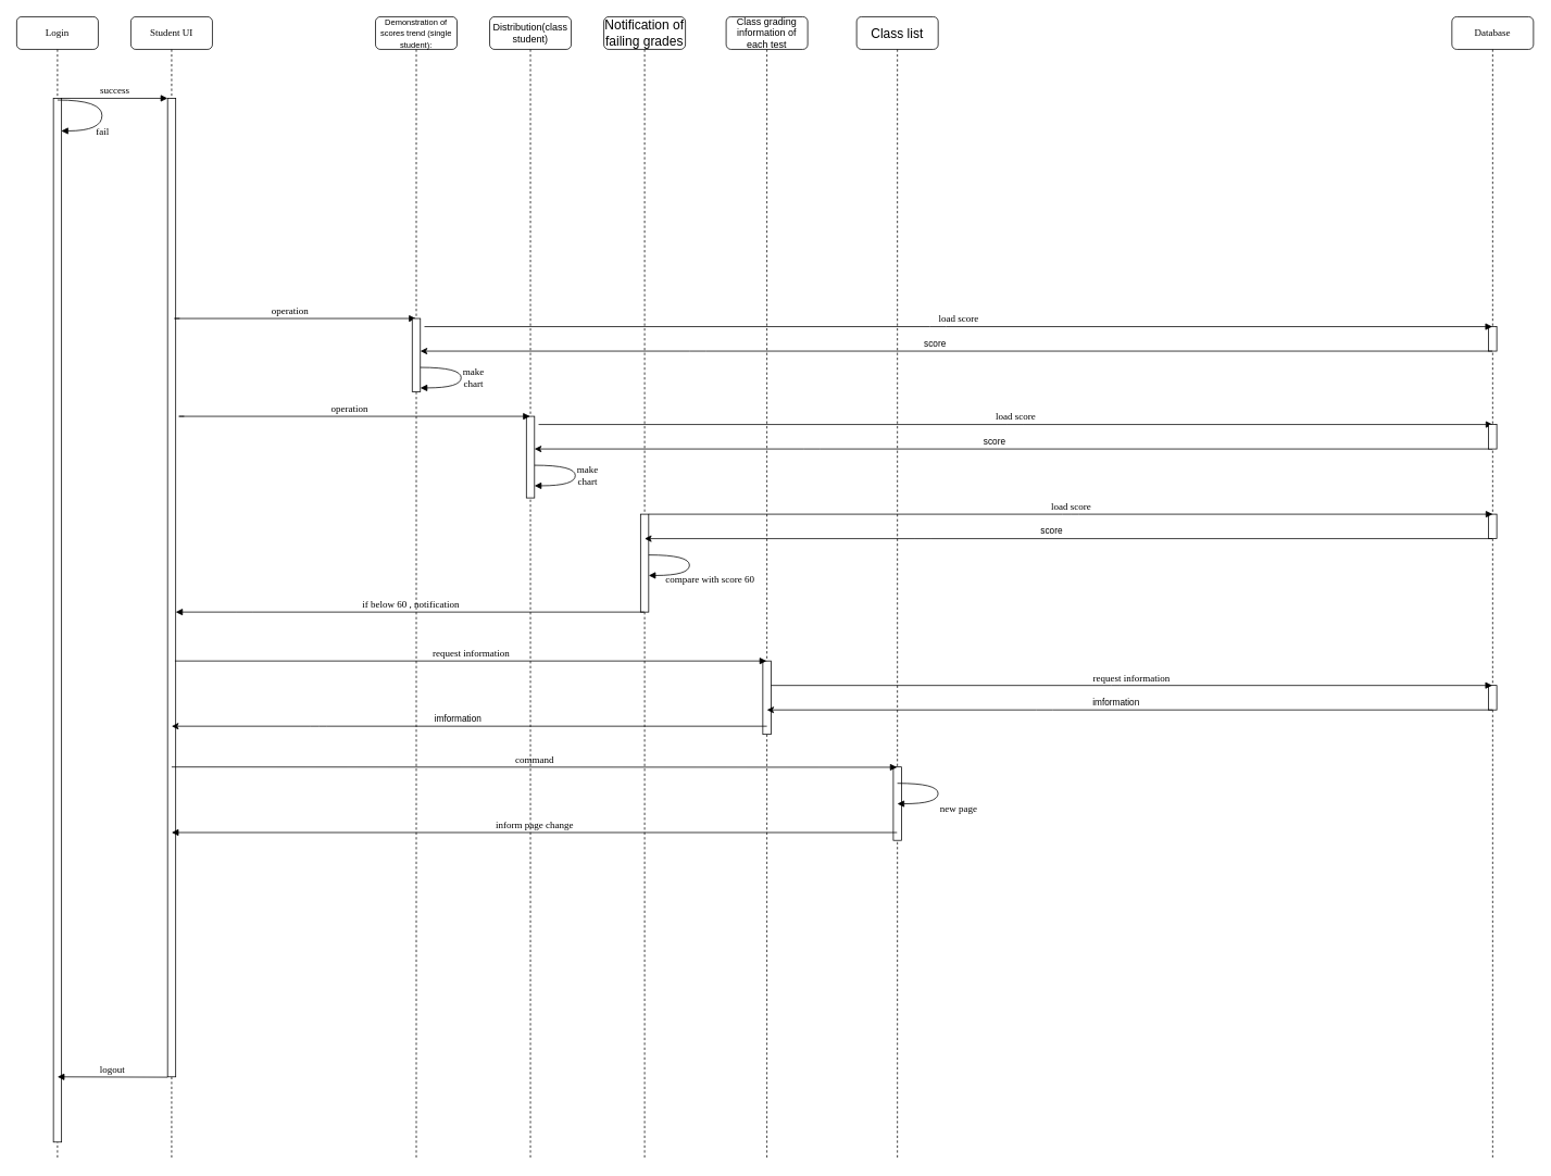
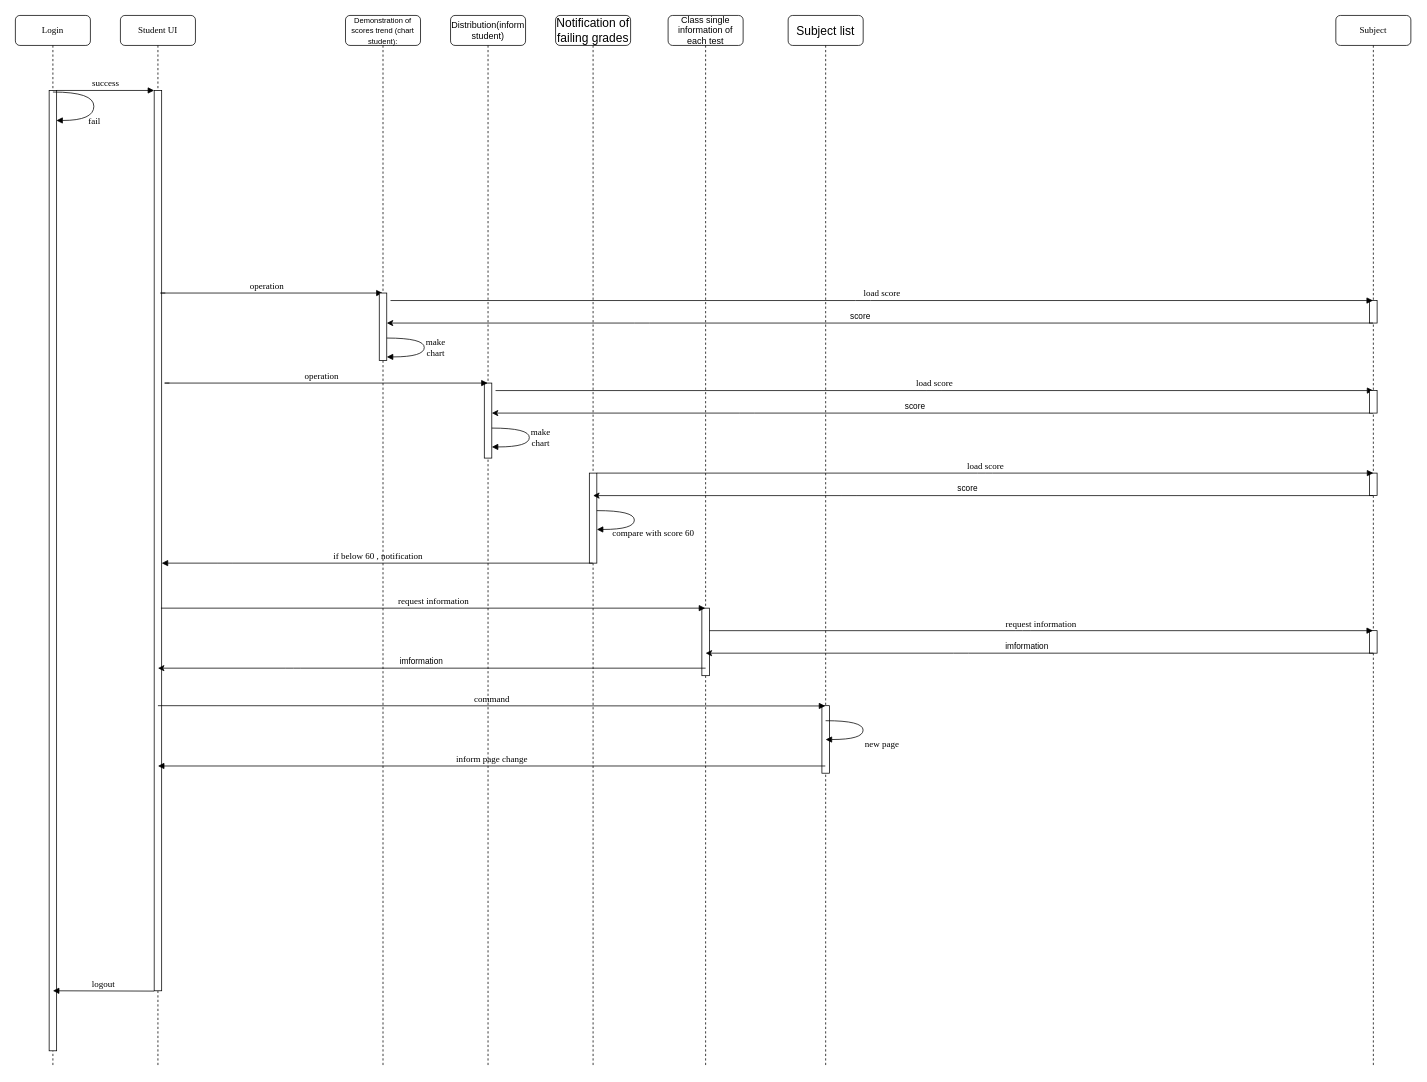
  <mxCell id="0" />
  <mxCell id="1" parent="0" />
  <mxCell id="2" value="Student UI" style="shape=umlLifeline;perimeter=lifelinePerimeter;whiteSpace=wrap;html=1;container=1;collapsible=0;recursiveResize=0;outlineConnect=0;rounded=1;shadow=0;comic=0;labelBackgroundColor=none;strokeWidth=1;fontFamily=Verdana;fontSize=12;align=center;" parent="1" vertex="1"><mxGeometry x="160" y="20" width="100" height="1400" as="geometry" /></mxCell>
  <mxCell id="3" value="" style="html=1;points=[];perimeter=orthogonalPerimeter;rounded=0;shadow=0;comic=0;labelBackgroundColor=none;strokeWidth=1;fontFamily=Verdana;fontSize=12;align=center;" parent="2" vertex="1"><mxGeometry x="45" y="100" width="10" height="1200" as="geometry" /></mxCell>
- <mxCell id="4" value="&lt;span lang=&quot;EN-US&quot; style=&quot;font-family: &amp;#34;calibri&amp;#34; , sans-serif&quot;&gt;&lt;font style=&quot;font-size: 10px&quot;&gt;Demonstration of scores trend (single student):&lt;/font&gt;&lt;/span&gt;" style="shape=umlLifeline;perimeter=lifelinePerimeter;whiteSpace=wrap;html=1;container=1;collapsible=0;recursiveResize=0;outlineConnect=0;rounded=1;shadow=0;comic=0;labelBackgroundColor=none;strokeWidth=1;fontFamily=Verdana;fontSize=12;align=center;" parent="1" vertex="1"><mxGeometry x="460" y="20" width="100" height="1400" as="geometry" /></mxCell>
- <mxCell id="5" value="&lt;span lang=&quot;EN-US&quot; style=&quot;font-family: &amp;#34;calibri&amp;#34; , sans-serif&quot;&gt;&lt;font style=&quot;font-size: 12px&quot;&gt;Distribution(class student)&lt;/font&gt;&lt;/span&gt;" style="shape=umlLifeline;perimeter=lifelinePerimeter;whiteSpace=wrap;html=1;container=1;collapsible=0;recursiveResize=0;outlineConnect=0;rounded=1;shadow=0;comic=0;labelBackgroundColor=none;strokeWidth=1;fontFamily=Verdana;fontSize=12;align=center;" parent="1" vertex="1"><mxGeometry x="600" y="20" width="100" height="1400" as="geometry" /></mxCell>
+ <mxCell id="4" value="&lt;span lang=&quot;EN-US&quot; style=&quot;font-family: &amp;#34;calibri&amp;#34; , sans-serif&quot;&gt;&lt;font style=&quot;font-size: 10px&quot;&gt;Demonstration of scores trend (chart student):&lt;/font&gt;&lt;/span&gt;" style="shape=umlLifeline;perimeter=lifelinePerimeter;whiteSpace=wrap;html=1;container=1;collapsible=0;recursiveResize=0;outlineConnect=0;rounded=1;shadow=0;comic=0;labelBackgroundColor=none;strokeWidth=1;fontFamily=Verdana;fontSize=12;align=center;" parent="1" vertex="1"><mxGeometry x="460" y="20" width="100" height="1400" as="geometry" /></mxCell>
+ <mxCell id="5" value="&lt;span lang=&quot;EN-US&quot; style=&quot;font-family: &amp;#34;calibri&amp;#34; , sans-serif&quot;&gt;&lt;font style=&quot;font-size: 12px&quot;&gt;Distribution(inform student)&lt;/font&gt;&lt;/span&gt;" style="shape=umlLifeline;perimeter=lifelinePerimeter;whiteSpace=wrap;html=1;container=1;collapsible=0;recursiveResize=0;outlineConnect=0;rounded=1;shadow=0;comic=0;labelBackgroundColor=none;strokeWidth=1;fontFamily=Verdana;fontSize=12;align=center;" parent="1" vertex="1"><mxGeometry x="600" y="20" width="100" height="1400" as="geometry" /></mxCell>
  <mxCell id="6" value="&lt;span lang=&quot;EN-US&quot; style=&quot;font-size: 12.0pt ; font-family: &amp;#34;calibri&amp;#34; , sans-serif&quot;&gt;Notification of failing grades&lt;/span&gt;" style="shape=umlLifeline;perimeter=lifelinePerimeter;whiteSpace=wrap;html=1;container=1;collapsible=0;recursiveResize=0;outlineConnect=0;rounded=1;shadow=0;comic=0;labelBackgroundColor=none;strokeWidth=1;fontFamily=Verdana;fontSize=12;align=center;" parent="1" vertex="1"><mxGeometry x="740" y="20" width="100" height="1400" as="geometry" /></mxCell>
  <mxCell id="7" value="" style="html=1;points=[];perimeter=orthogonalPerimeter;rounded=0;shadow=0;comic=0;labelBackgroundColor=none;strokeWidth=1;fontFamily=Verdana;fontSize=12;align=center;" vertex="1" parent="6"><mxGeometry x="45" y="610" width="10" height="120" as="geometry" /></mxCell>
- <mxCell id="8" value="Database" style="shape=umlLifeline;perimeter=lifelinePerimeter;whiteSpace=wrap;html=1;container=1;collapsible=0;recursiveResize=0;outlineConnect=0;rounded=1;shadow=0;comic=0;labelBackgroundColor=none;strokeWidth=1;fontFamily=Verdana;fontSize=12;align=center;" parent="1" vertex="1"><mxGeometry x="1780" y="20" width="100" height="1400" as="geometry" /></mxCell>
+ <mxCell id="8" value="Subject" style="shape=umlLifeline;perimeter=lifelinePerimeter;whiteSpace=wrap;html=1;container=1;collapsible=0;recursiveResize=0;outlineConnect=0;rounded=1;shadow=0;comic=0;labelBackgroundColor=none;strokeWidth=1;fontFamily=Verdana;fontSize=12;align=center;" parent="1" vertex="1"><mxGeometry x="1780" y="20" width="100" height="1400" as="geometry" /></mxCell>
  <mxCell id="9" value="" style="html=1;points=[];perimeter=orthogonalPerimeter;rounded=0;shadow=0;comic=0;labelBackgroundColor=none;strokeColor=#000000;strokeWidth=1;fillColor=#FFFFFF;fontFamily=Verdana;fontSize=12;fontColor=#000000;align=center;" vertex="1" parent="8"><mxGeometry x="45" y="610" width="10" height="30" as="geometry" /></mxCell>
  <mxCell id="10" value="" style="html=1;points=[];perimeter=orthogonalPerimeter;rounded=0;shadow=0;comic=0;labelBackgroundColor=none;strokeColor=#000000;strokeWidth=1;fillColor=#FFFFFF;fontFamily=Verdana;fontSize=12;fontColor=#000000;align=center;" vertex="1" parent="8"><mxGeometry x="45" y="820" width="10" height="30" as="geometry" /></mxCell>
  <mxCell id="11" value="Login" style="shape=umlLifeline;perimeter=lifelinePerimeter;whiteSpace=wrap;html=1;container=1;collapsible=0;recursiveResize=0;outlineConnect=0;rounded=1;shadow=0;comic=0;labelBackgroundColor=none;strokeWidth=1;fontFamily=Verdana;fontSize=12;align=center;" parent="1" vertex="1"><mxGeometry x="20" y="20" width="100" height="1400" as="geometry" /></mxCell>
  <mxCell id="12" value="" style="html=1;points=[];perimeter=orthogonalPerimeter;rounded=0;shadow=0;comic=0;labelBackgroundColor=none;strokeWidth=1;fontFamily=Verdana;fontSize=12;align=center;" parent="11" vertex="1"><mxGeometry x="45" y="100" width="10" height="1280" as="geometry" /></mxCell>
  <mxCell id="13" value="" style="html=1;points=[];perimeter=orthogonalPerimeter;rounded=0;shadow=0;comic=0;labelBackgroundColor=none;strokeWidth=1;fontFamily=Verdana;fontSize=12;align=center;" parent="1" vertex="1"><mxGeometry x="645" y="510" width="10" height="100" as="geometry" /></mxCell>
  <mxCell id="14" value="success" style="html=1;verticalAlign=bottom;endArrow=block;entryX=0;entryY=0;labelBackgroundColor=none;fontFamily=Verdana;fontSize=12;edgeStyle=elbowEdgeStyle;elbow=vertical;" parent="1" source="12" target="3" edge="1"><mxGeometry relative="1" as="geometry"><mxPoint x="140" y="130" as="sourcePoint" /></mxGeometry></mxCell>
  <mxCell id="15" value="fail" style="html=1;verticalAlign=bottom;endArrow=block;labelBackgroundColor=none;fontFamily=Verdana;fontSize=12;elbow=vertical;edgeStyle=orthogonalEdgeStyle;curved=1;entryX=1;entryY=0.286;entryPerimeter=0;exitX=1.038;exitY=0.345;exitPerimeter=0;" edge="1" parent="1"><mxGeometry x="0.298" y="10" relative="1" as="geometry"><mxPoint x="70" y="122.08" as="sourcePoint" /><mxPoint x="74.62" y="160" as="targetPoint" /><Array as="points"><mxPoint x="124.62" y="121.98" /><mxPoint x="124.62" y="159.98" /></Array><mxPoint x="-10" y="11" as="offset" /></mxGeometry></mxCell>
  <mxCell id="16" value="operation" style="html=1;verticalAlign=bottom;endArrow=block;labelBackgroundColor=none;fontFamily=Verdana;fontSize=12;edgeStyle=elbowEdgeStyle;elbow=vertical;" edge="1" parent="1" target="4"><mxGeometry relative="1" as="geometry"><mxPoint x="220" y="390" as="sourcePoint" /><mxPoint x="369.5" y="390" as="targetPoint" /><Array as="points"><mxPoint x="210" y="390" /></Array></mxGeometry></mxCell>
  <mxCell id="17" value="" style="html=1;points=[];perimeter=orthogonalPerimeter;rounded=0;shadow=0;comic=0;labelBackgroundColor=none;strokeWidth=1;fontFamily=Verdana;fontSize=12;align=center;" vertex="1" parent="1"><mxGeometry x="505" y="390" width="10" height="90" as="geometry" /></mxCell>
  <mxCell id="18" value="" style="html=1;points=[];perimeter=orthogonalPerimeter;rounded=0;shadow=0;comic=0;labelBackgroundColor=none;strokeColor=#000000;strokeWidth=1;fillColor=#FFFFFF;fontFamily=Verdana;fontSize=12;fontColor=#000000;align=center;" vertex="1" parent="1"><mxGeometry x="1825" y="400" width="10" height="30" as="geometry" /></mxCell>
  <mxCell id="19" value="load score" style="html=1;verticalAlign=bottom;endArrow=block;labelBackgroundColor=none;fontFamily=Verdana;fontSize=12;edgeStyle=elbowEdgeStyle;elbow=vertical;" edge="1" parent="1" target="8"><mxGeometry relative="1" as="geometry"><mxPoint x="520" y="400" as="sourcePoint" /><mxPoint x="930" y="400" as="targetPoint" /><Array as="points" /></mxGeometry></mxCell>
  <mxCell id="20" value="" style="endArrow=classic;html=1;" edge="1" parent="1" source="8" target="17"><mxGeometry width="50" height="50" relative="1" as="geometry"><mxPoint x="925" y="430" as="sourcePoint" /><mxPoint x="520.5" y="430" as="targetPoint" /><Array as="points"><mxPoint x="855.5" y="430" /></Array></mxGeometry></mxCell>
  <mxCell id="21" value="score" style="edgeLabel;html=1;align=center;verticalAlign=middle;resizable=0;points=[];" vertex="1" connectable="0" parent="20"><mxGeometry x="0.04" y="-3" relative="1" as="geometry"><mxPoint y="-7" as="offset" /></mxGeometry></mxCell>
  <mxCell id="22" value="make&lt;br&gt;chart" style="html=1;verticalAlign=bottom;endArrow=block;labelBackgroundColor=none;fontFamily=Verdana;fontSize=12;elbow=vertical;edgeStyle=orthogonalEdgeStyle;curved=1;entryX=1;entryY=0.286;entryPerimeter=0;" edge="1" parent="1"><mxGeometry x="0.201" y="16" relative="1" as="geometry"><mxPoint x="515" y="450" as="sourcePoint" /><mxPoint x="515" y="475.139" as="targetPoint" /><Array as="points"><mxPoint x="565" y="450" /><mxPoint x="565" y="475" /></Array><mxPoint x="15" y="-11" as="offset" /></mxGeometry></mxCell>
  <mxCell id="23" value="operation" style="html=1;verticalAlign=bottom;endArrow=block;labelBackgroundColor=none;fontFamily=Verdana;fontSize=12;edgeStyle=elbowEdgeStyle;elbow=vertical;" edge="1" parent="1" target="5"><mxGeometry relative="1" as="geometry"><mxPoint x="225.5" y="510" as="sourcePoint" /><mxPoint x="515" y="510" as="targetPoint" /><Array as="points"><mxPoint x="215.5" y="510" /></Array></mxGeometry></mxCell>
  <mxCell id="24" value="load score" style="html=1;verticalAlign=bottom;endArrow=block;labelBackgroundColor=none;fontFamily=Verdana;fontSize=12;edgeStyle=elbowEdgeStyle;elbow=vertical;" edge="1" parent="1"><mxGeometry relative="1" as="geometry"><mxPoint x="660" y="520" as="sourcePoint" /><mxPoint x="1830" y="520" as="targetPoint" /><Array as="points" /></mxGeometry></mxCell>
  <mxCell id="25" value="" style="endArrow=classic;html=1;" edge="1" parent="1" source="8"><mxGeometry width="50" height="50" relative="1" as="geometry"><mxPoint x="1969.5" y="550" as="sourcePoint" /><mxPoint x="655" y="550" as="targetPoint" /><Array as="points"><mxPoint x="995.5" y="550" /></Array></mxGeometry></mxCell>
  <mxCell id="26" value="score" style="edgeLabel;html=1;align=center;verticalAlign=middle;resizable=0;points=[];" vertex="1" connectable="0" parent="25"><mxGeometry x="0.04" y="-3" relative="1" as="geometry"><mxPoint y="-7" as="offset" /></mxGeometry></mxCell>
  <mxCell id="27" value="" style="html=1;points=[];perimeter=orthogonalPerimeter;rounded=0;shadow=0;comic=0;labelBackgroundColor=none;strokeColor=#000000;strokeWidth=1;fillColor=#FFFFFF;fontFamily=Verdana;fontSize=12;fontColor=#000000;align=center;" vertex="1" parent="1"><mxGeometry x="1825" y="520" width="10" height="30" as="geometry" /></mxCell>
  <mxCell id="28" value="make&lt;br&gt;chart" style="html=1;verticalAlign=bottom;endArrow=block;labelBackgroundColor=none;fontFamily=Verdana;fontSize=12;elbow=vertical;edgeStyle=orthogonalEdgeStyle;curved=1;entryX=1;entryY=0.286;entryPerimeter=0;" edge="1" parent="1"><mxGeometry x="0.201" y="16" relative="1" as="geometry"><mxPoint x="655" y="570" as="sourcePoint" /><mxPoint x="655" y="595.139" as="targetPoint" /><Array as="points"><mxPoint x="705" y="570" /><mxPoint x="705" y="595" /></Array><mxPoint x="15" y="-11" as="offset" /></mxGeometry></mxCell>
- <mxCell id="29" value="&lt;span lang=&quot;EN-US&quot; style=&quot;font-family: &amp;#34;calibri&amp;#34; , sans-serif&quot;&gt;&lt;font style=&quot;font-size: 12px&quot;&gt;Class grading information of each test&lt;/font&gt;&lt;/span&gt;" style="shape=umlLifeline;perimeter=lifelinePerimeter;whiteSpace=wrap;html=1;container=1;collapsible=0;recursiveResize=0;outlineConnect=0;rounded=1;shadow=0;comic=0;labelBackgroundColor=none;strokeWidth=1;fontFamily=Verdana;fontSize=12;align=center;" vertex="1" parent="1"><mxGeometry x="890" y="20" width="100" height="1400" as="geometry" /></mxCell>
+ <mxCell id="29" value="&lt;span lang=&quot;EN-US&quot; style=&quot;font-family: &amp;#34;calibri&amp;#34; , sans-serif&quot;&gt;&lt;font style=&quot;font-size: 12px&quot;&gt;Class single information of each test&lt;/font&gt;&lt;/span&gt;" style="shape=umlLifeline;perimeter=lifelinePerimeter;whiteSpace=wrap;html=1;container=1;collapsible=0;recursiveResize=0;outlineConnect=0;rounded=1;shadow=0;comic=0;labelBackgroundColor=none;strokeWidth=1;fontFamily=Verdana;fontSize=12;align=center;" vertex="1" parent="1"><mxGeometry x="890" y="20" width="100" height="1400" as="geometry" /></mxCell>
  <mxCell id="30" value="" style="html=1;points=[];perimeter=orthogonalPerimeter;rounded=0;shadow=0;comic=0;labelBackgroundColor=none;strokeWidth=1;fontFamily=Verdana;fontSize=12;align=center;" vertex="1" parent="29"><mxGeometry x="45" y="790" width="10" height="90" as="geometry" /></mxCell>
  <mxCell id="31" value="load score" style="html=1;verticalAlign=bottom;endArrow=block;labelBackgroundColor=none;fontFamily=Verdana;fontSize=12;edgeStyle=elbowEdgeStyle;elbow=vertical;" edge="1" parent="1"><mxGeometry relative="1" as="geometry"><mxPoint x="795" y="630" as="sourcePoint" /><mxPoint x="1830" y="630" as="targetPoint" /><Array as="points" /></mxGeometry></mxCell>
  <mxCell id="32" value="" style="endArrow=classic;html=1;" edge="1" parent="1" source="8"><mxGeometry width="50" height="50" relative="1" as="geometry"><mxPoint x="1964.5" y="660" as="sourcePoint" /><mxPoint x="790" y="660" as="targetPoint" /><Array as="points"><mxPoint x="1130.5" y="660" /></Array></mxGeometry></mxCell>
  <mxCell id="33" value="score" style="edgeLabel;html=1;align=center;verticalAlign=middle;resizable=0;points=[];" vertex="1" connectable="0" parent="32"><mxGeometry x="0.04" y="-3" relative="1" as="geometry"><mxPoint y="-7" as="offset" /></mxGeometry></mxCell>
  <mxCell id="34" value="compare with score 60" style="html=1;verticalAlign=bottom;endArrow=block;labelBackgroundColor=none;fontFamily=Verdana;fontSize=12;elbow=vertical;edgeStyle=orthogonalEdgeStyle;curved=1;entryX=1;entryY=0.286;entryPerimeter=0;" edge="1" parent="1"><mxGeometry x="0.201" y="29" relative="1" as="geometry"><mxPoint x="795" y="680" as="sourcePoint" /><mxPoint x="795" y="705.139" as="targetPoint" /><Array as="points"><mxPoint x="845" y="680" /><mxPoint x="845" y="705" /></Array><mxPoint x="25" y="-14" as="offset" /></mxGeometry></mxCell>
  <mxCell id="35" value="if below 60 , notification" style="html=1;verticalAlign=bottom;endArrow=block;labelBackgroundColor=none;fontFamily=Verdana;fontSize=12;edgeStyle=elbowEdgeStyle;elbow=vertical;" edge="1" parent="1" source="6" target="3"><mxGeometry relative="1" as="geometry"><mxPoint x="645" y="750" as="sourcePoint" /><mxPoint x="220" y="750" as="targetPoint" /><Array as="points"><mxPoint x="300" y="750" /><mxPoint x="350" y="640" /><mxPoint x="211" y="750" /></Array></mxGeometry></mxCell>
- <mxCell id="36" value="&lt;span lang=&quot;EN-US&quot; style=&quot;font-size: 12.0pt ; font-family: &amp;#34;calibri&amp;#34; , sans-serif&quot;&gt;Class list&lt;/span&gt;" style="shape=umlLifeline;perimeter=lifelinePerimeter;whiteSpace=wrap;html=1;container=1;collapsible=0;recursiveResize=0;outlineConnect=0;rounded=1;shadow=0;comic=0;labelBackgroundColor=none;strokeWidth=1;fontFamily=Verdana;fontSize=12;align=center;" vertex="1" parent="1"><mxGeometry x="1050" y="20" width="100" height="1400" as="geometry" /></mxCell>
+ <mxCell id="36" value="&lt;span lang=&quot;EN-US&quot; style=&quot;font-size: 12.0pt ; font-family: &amp;#34;calibri&amp;#34; , sans-serif&quot;&gt;Subject list&lt;/span&gt;" style="shape=umlLifeline;perimeter=lifelinePerimeter;whiteSpace=wrap;html=1;container=1;collapsible=0;recursiveResize=0;outlineConnect=0;rounded=1;shadow=0;comic=0;labelBackgroundColor=none;strokeWidth=1;fontFamily=Verdana;fontSize=12;align=center;" vertex="1" parent="1"><mxGeometry x="1050" y="20" width="100" height="1400" as="geometry" /></mxCell>
  <mxCell id="37" value="" style="html=1;points=[];perimeter=orthogonalPerimeter;rounded=0;shadow=0;comic=0;labelBackgroundColor=none;strokeWidth=1;fontFamily=Verdana;fontSize=12;align=center;" vertex="1" parent="36"><mxGeometry x="45" y="920" width="10" height="90" as="geometry" /></mxCell>
  <mxCell id="38" value="request information" style="html=1;verticalAlign=bottom;endArrow=block;labelBackgroundColor=none;fontFamily=Verdana;fontSize=12;edgeStyle=elbowEdgeStyle;elbow=vertical;" edge="1" parent="1" target="29"><mxGeometry relative="1" as="geometry"><mxPoint x="214" y="810" as="sourcePoint" /><mxPoint x="1805" y="789" as="targetPoint" /><Array as="points"><mxPoint x="520" y="810" /></Array></mxGeometry></mxCell>
  <mxCell id="39" value="request information" style="html=1;verticalAlign=bottom;endArrow=block;labelBackgroundColor=none;fontFamily=Verdana;fontSize=12;edgeStyle=elbowEdgeStyle;elbow=vertical;" edge="1" parent="1" target="8"><mxGeometry relative="1" as="geometry"><mxPoint x="945" y="840" as="sourcePoint" /><mxPoint x="1980" y="840" as="targetPoint" /><Array as="points" /></mxGeometry></mxCell>
  <mxCell id="40" value="" style="endArrow=classic;html=1;" edge="1" parent="1"><mxGeometry width="50" height="50" relative="1" as="geometry"><mxPoint x="1830" y="870" as="sourcePoint" /><mxPoint x="940" y="870" as="targetPoint" /><Array as="points"><mxPoint x="1280.5" y="870" /></Array></mxGeometry></mxCell>
  <mxCell id="41" value="imformation" style="edgeLabel;html=1;align=center;verticalAlign=middle;resizable=0;points=[];" vertex="1" connectable="0" parent="40"><mxGeometry x="0.04" y="-3" relative="1" as="geometry"><mxPoint y="-7" as="offset" /></mxGeometry></mxCell>
  <mxCell id="42" value="" style="endArrow=classic;html=1;" edge="1" parent="1"><mxGeometry width="50" height="50" relative="1" as="geometry"><mxPoint x="940" y="890" as="sourcePoint" /><mxPoint x="210" y="890" as="targetPoint" /><Array as="points"><mxPoint x="390.5" y="890" /></Array></mxGeometry></mxCell>
  <mxCell id="43" value="imformation" style="edgeLabel;html=1;align=center;verticalAlign=middle;resizable=0;points=[];" vertex="1" connectable="0" parent="42"><mxGeometry x="0.04" y="-3" relative="1" as="geometry"><mxPoint y="-7" as="offset" /></mxGeometry></mxCell>
  <mxCell id="44" value="command" style="html=1;verticalAlign=bottom;endArrow=block;labelBackgroundColor=none;fontFamily=Verdana;fontSize=12;edgeStyle=elbowEdgeStyle;elbow=vertical;exitX=0.924;exitY=0.841;exitDx=0;exitDy=0;exitPerimeter=0;" edge="1" parent="1" target="36"><mxGeometry relative="1" as="geometry"><mxPoint x="210" y="940" as="sourcePoint" /><mxPoint x="935.26" y="940.38" as="targetPoint" /><Array as="points"><mxPoint x="515.76" y="940.38" /></Array></mxGeometry></mxCell>
  <mxCell id="45" value="new page" style="html=1;verticalAlign=bottom;endArrow=block;labelBackgroundColor=none;fontFamily=Verdana;fontSize=12;elbow=vertical;edgeStyle=orthogonalEdgeStyle;curved=1;entryX=1;entryY=0.286;entryPerimeter=0;" edge="1" parent="1"><mxGeometry x="0.201" y="29" relative="1" as="geometry"><mxPoint x="1099.94" y="960" as="sourcePoint" /><mxPoint x="1099.94" y="985.139" as="targetPoint" /><Array as="points"><mxPoint x="1149.94" y="960" /><mxPoint x="1149.94" y="985" /></Array><mxPoint x="25" y="-14" as="offset" /></mxGeometry></mxCell>
  <mxCell id="46" value="inform page change" style="html=1;verticalAlign=bottom;endArrow=block;labelBackgroundColor=none;fontFamily=Verdana;fontSize=12;edgeStyle=elbowEdgeStyle;elbow=vertical;exitX=0.924;exitY=0.841;exitDx=0;exitDy=0;exitPerimeter=0;" edge="1" parent="1"><mxGeometry relative="1" as="geometry"><mxPoint x="1099.5" y="1020.38" as="sourcePoint" /><mxPoint x="210" y="1020" as="targetPoint" /><Array as="points"><mxPoint x="515.76" y="1020.38" /></Array></mxGeometry></mxCell>
  <mxCell id="47" value="logout" style="html=1;verticalAlign=bottom;endArrow=block;entryX=0;entryY=0;labelBackgroundColor=none;fontFamily=Verdana;fontSize=12;edgeStyle=elbowEdgeStyle;elbow=vertical;" edge="1" parent="1"><mxGeometry relative="1" as="geometry"><mxPoint x="205" y="1320.43" as="sourcePoint" /><mxPoint x="70" y="1320.43" as="targetPoint" /></mxGeometry></mxCell>
